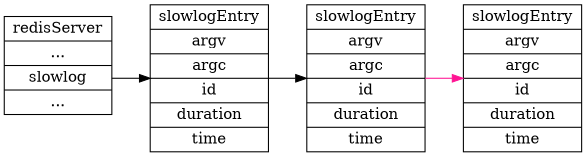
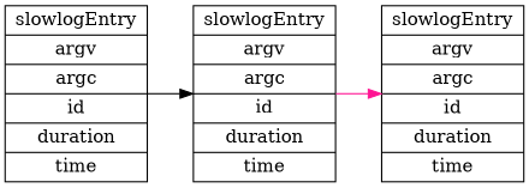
  digraph {
    rankdir=LR
    node [shape=record]
    edge [color=black]
-   n1 [label="redisServer | ... |<slowlog> slowlog | ... "]
    n2 [label="<head>slowlogEntry | argv | argc | id | duration | time"]
    n3 [label="<head>slowlogEntry | argv | argc | id | duration | time"]
    n4 [label="<head>slowlogEntry | argv | argc | id | duration | time"]
-   n1 -> n2 [tailport=slowlog]
    n2 -> n3
    n3 -> n4 [color=deeppink]
  }
